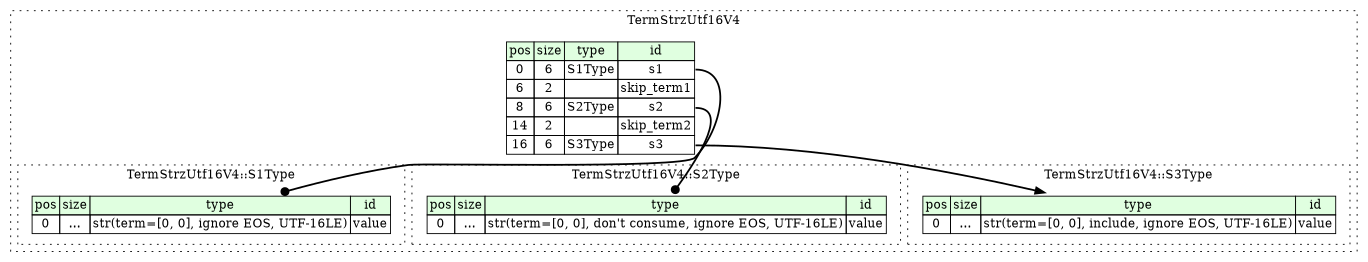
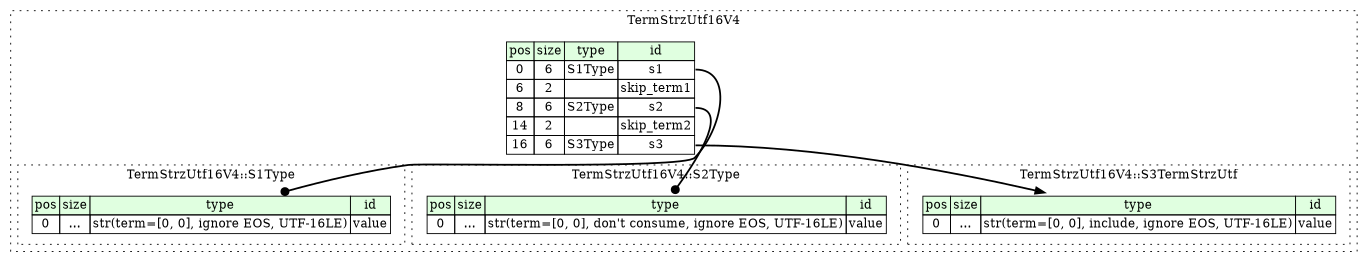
  digraph {
    rankdir=TB
    node [shape=plaintext]
    edge [style=bold arrowhead=dot]
    n1 [label=<<TABLE BORDER="0" CELLBORDER="1" CELLSPACING="0"> 				<TR><TD BGCOLOR="#E0FFE0">pos</TD><TD BGCOLOR="#E0FFE0">size</TD><TD BGCOLOR="#E0FFE0">type</TD><TD BGCOLOR="#E0FFE0">id</TD></TR> 				<TR><TD PORT="value_pos">0</TD><TD PORT="value_size">...</TD><TD>str(term=[0, 0], ignore EOS, UTF-16LE)</TD><TD PORT="value_type">value</TD></TR> 			</TABLE>>]
    n2 [label=<<TABLE BORDER="0" CELLBORDER="1" CELLSPACING="0"> 				<TR><TD BGCOLOR="#E0FFE0">pos</TD><TD BGCOLOR="#E0FFE0">size</TD><TD BGCOLOR="#E0FFE0">type</TD><TD BGCOLOR="#E0FFE0">id</TD></TR> 				<TR><TD PORT="value_pos">0</TD><TD PORT="value_size">...</TD><TD>str(term=[0, 0], don't consume, ignore EOS, UTF-16LE)</TD><TD PORT="value_type">value</TD></TR> 			</TABLE>>]
    n3 [label=<<TABLE BORDER="0" CELLBORDER="1" CELLSPACING="0"> 				<TR><TD BGCOLOR="#E0FFE0">pos</TD><TD BGCOLOR="#E0FFE0">size</TD><TD BGCOLOR="#E0FFE0">type</TD><TD BGCOLOR="#E0FFE0">id</TD></TR> 				<TR><TD PORT="value_pos">0</TD><TD PORT="value_size">...</TD><TD>str(term=[0, 0], include, ignore EOS, UTF-16LE)</TD><TD PORT="value_type">value</TD></TR> 			</TABLE>>]
    n4 [label=<<TABLE BORDER="0" CELLBORDER="1" CELLSPACING="0"> 			<TR><TD BGCOLOR="#E0FFE0">pos</TD><TD BGCOLOR="#E0FFE0">size</TD><TD BGCOLOR="#E0FFE0">type</TD><TD BGCOLOR="#E0FFE0">id</TD></TR> 			<TR><TD PORT="s1_pos">0</TD><TD PORT="s1_size">6</TD><TD>S1Type</TD><TD PORT="s1_type">s1</TD></TR> 			<TR><TD PORT="skip_term1_pos">6</TD><TD PORT="skip_term1_size">2</TD><TD></TD><TD PORT="skip_term1_type">skip_term1</TD></TR> 			<TR><TD PORT="s2_pos">8</TD><TD PORT="s2_size">6</TD><TD>S2Type</TD><TD PORT="s2_type">s2</TD></TR> 			<TR><TD PORT="skip_term2_pos">14</TD><TD PORT="skip_term2_size">2</TD><TD></TD><TD PORT="skip_term2_type">skip_term2</TD></TR> 			<TR><TD PORT="s3_pos">16</TD><TD PORT="s3_size">6</TD><TD>S3Type</TD><TD PORT="s3_type">s3</TD></TR> 		</TABLE>>]
    subgraph cluster_1 {
      label=TermStrzUtf16V4
      style=dotted
      n4
      subgraph cluster_2 {
        label="TermStrzUtf16V4::S1Type"
        style=dotted
        n1
      }
      subgraph cluster_3 {
        label="TermStrzUtf16V4::S2Type"
        style=dotted
        n2
      }
      subgraph cluster_4 {
-       label="TermStrzUtf16V4::S3Type"
+       label="TermStrzUtf16V4::S3TermStrzUtf"
        style=dotted
        n3
      }
    }
    n4 -> n1 [tailport=s1_type]
    n4 -> n2 [tailport=s2_type]
    n4 -> n3 [tailport=s3_type arrowhead=normal]
  }
